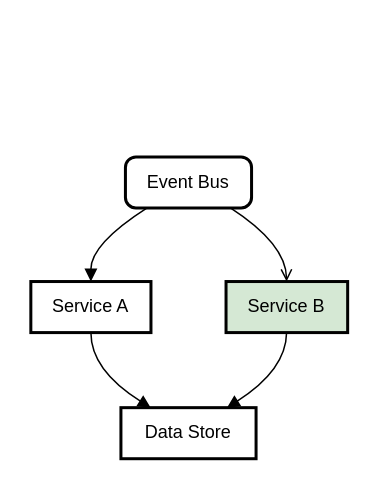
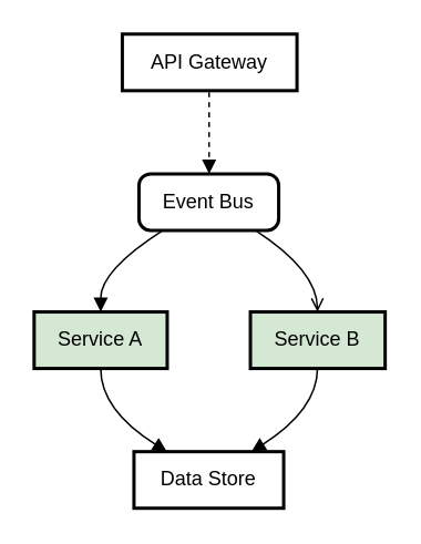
  <mxCell id="0" />
  <mxCell id="1" parent="0" />
+ <mxCell id="2" value="API Gateway" style="whiteSpace=wrap;strokeWidth=2;" parent="1" vertex="1"><mxGeometry x="73" width="105" height="34" as="geometry" y="20" /></mxCell>
  <mxCell id="3" value="Event Bus" style="rounded=1;absoluteArcSize=1;arcSize=14;whiteSpace=wrap;strokeWidth=2;" parent="1" vertex="1"><mxGeometry x="83" y="104" width="84" height="34" as="geometry" /></mxCell>
- <mxCell id="4" value="Service A" style="whiteSpace=wrap;strokeWidth=2;" parent="1" vertex="1"><mxGeometry y="187" width="80" height="34" as="geometry" x="20" /></mxCell>
+ <mxCell id="4" value="Service A" style="whiteSpace=wrap;strokeWidth=2;fillColor=#d5e8d4;" parent="1" vertex="1"><mxGeometry y="187" width="80" height="34" as="geometry" x="20" /></mxCell>
  <mxCell id="5" value="Service B" style="whiteSpace=wrap;strokeWidth=2;fillColor=#d5e8d4;" parent="1" vertex="1"><mxGeometry x="150" y="187" width="81" height="34" as="geometry" /></mxCell>
  <mxCell id="6" value="Data Store" style="whiteSpace=wrap;strokeWidth=2;" parent="1" vertex="1"><mxGeometry x="80" y="271" width="90" height="34" as="geometry" /></mxCell>
+ <mxCell id="7" value="" style="curved=1;startArrow=none;endArrow=block;exitX=0.497;exitY=0.985;entryX=0.502;entryY=-0.015;dashed=1;shadow=0;flowAnimation=1;" parent="1" source="2" target="3" edge="1"><mxGeometry relative="1" as="geometry"><Array as="points" /></mxGeometry></mxCell>
  <mxCell id="8" value="" style="curved=1;startArrow=none;endArrow=block;exitX=0.191;exitY=0.971;entryX=0.5;entryY=0;" parent="1" source="3" target="4" edge="1"><mxGeometry relative="1" as="geometry"><Array as="points"><mxPoint x="60" y="162" /></Array></mxGeometry></mxCell>
  <mxCell id="9" value="" style="curved=1;startArrow=none;endArrow=open;exitX=0.813;exitY=0.971;entryX=0.498;entryY=0;" parent="1" source="3" target="5" edge="1"><mxGeometry relative="1" as="geometry"><Array as="points"><mxPoint x="190" y="162" /></Array></mxGeometry></mxCell>
  <mxCell id="10" value="" style="curved=1;startArrow=none;endArrow=block;exitX=0.5;exitY=0.985;entryX=0.212;entryY=-0.015;" parent="1" source="4" target="6" edge="1"><mxGeometry relative="1" as="geometry"><Array as="points"><mxPoint x="60" y="246" /></Array></mxGeometry></mxCell>
  <mxCell id="11" value="" style="curved=1;startArrow=none;endArrow=block;exitX=0.498;exitY=0.985;entryX=0.793;entryY=-0.015;" parent="1" source="5" target="6" edge="1"><mxGeometry relative="1" as="geometry"><Array as="points"><mxPoint x="190" y="246" /></Array></mxGeometry></mxCell>
